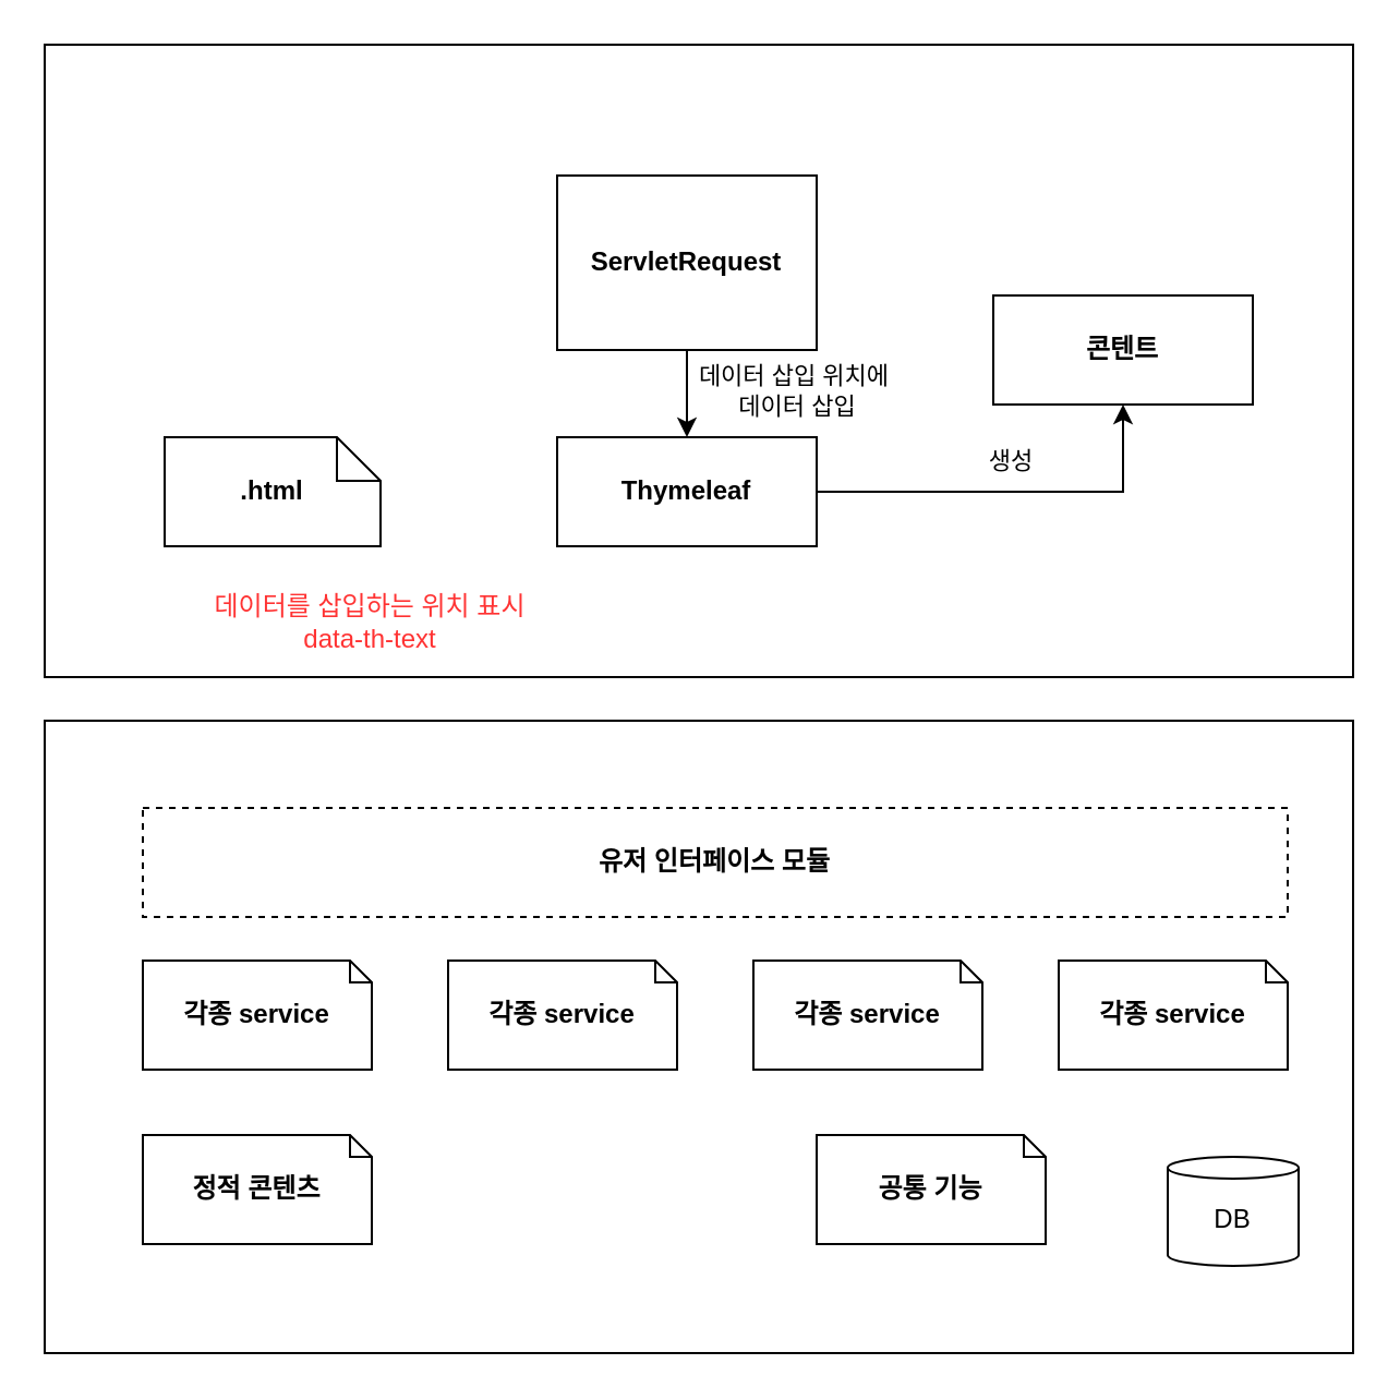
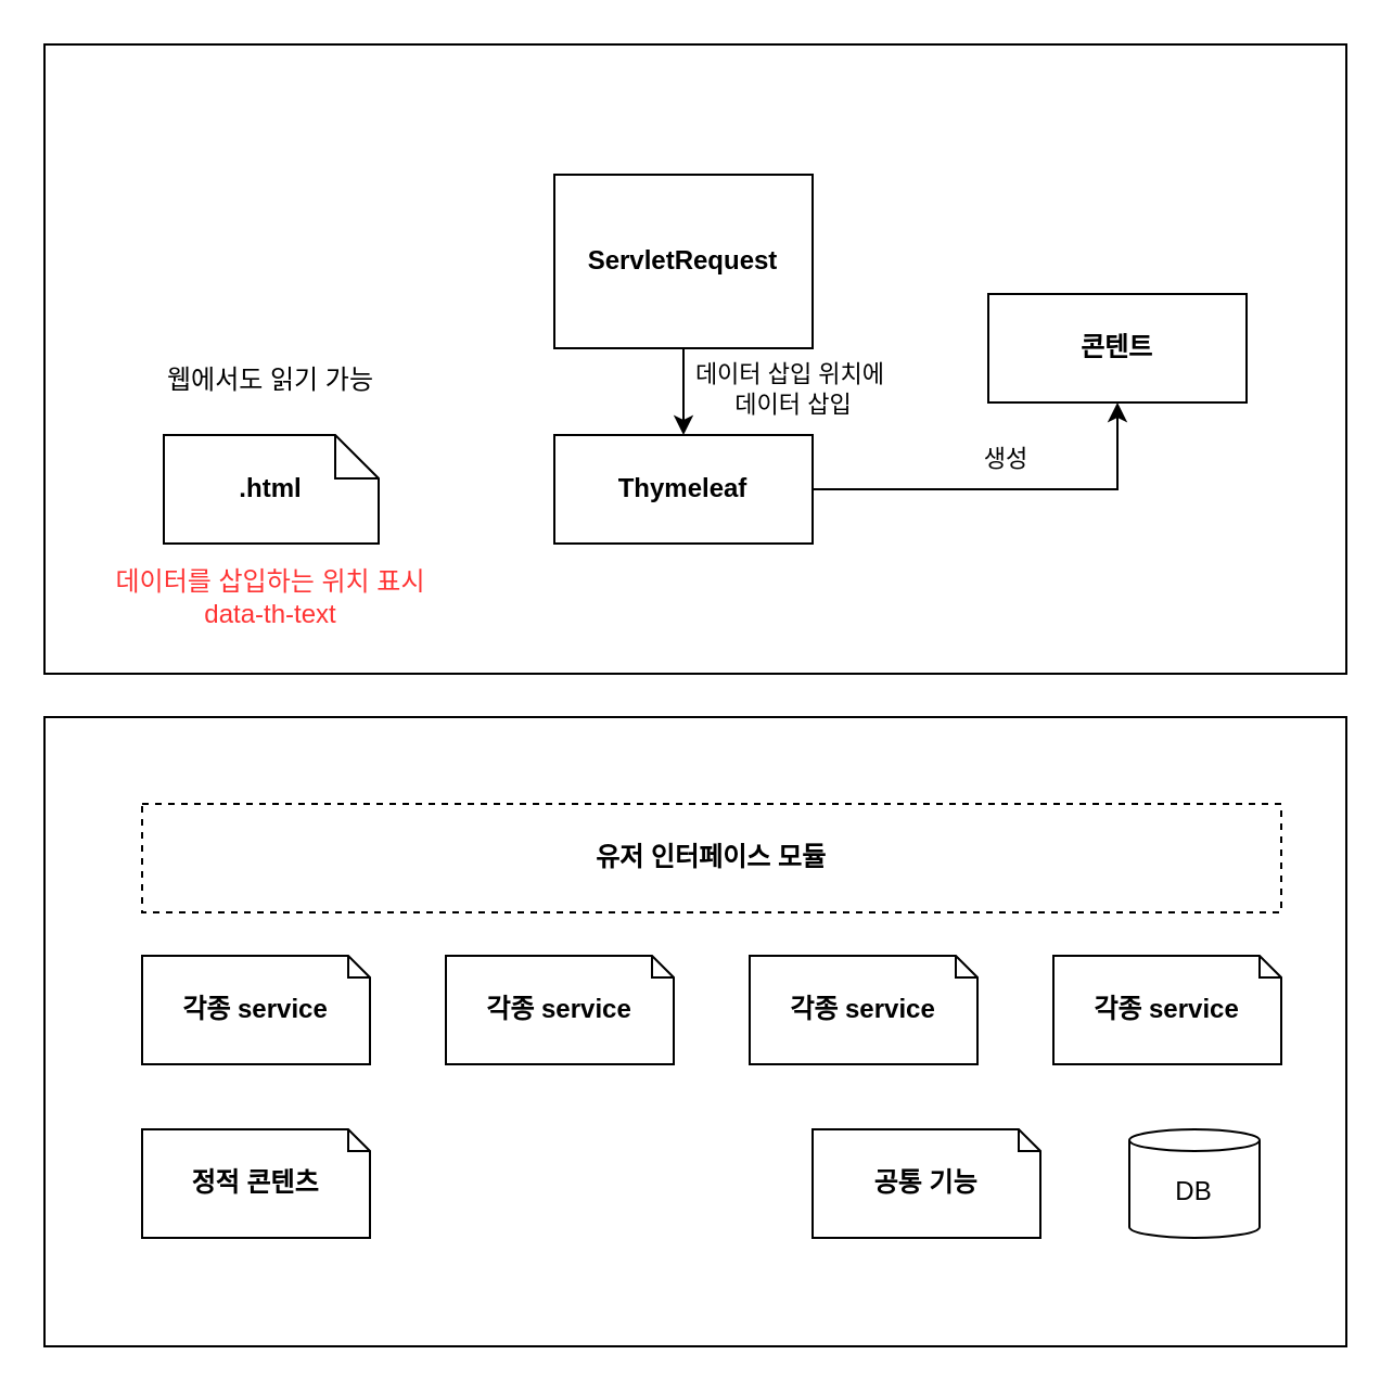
  <mxCell id="0" />
  <mxCell id="1" parent="0" />
  <mxCell id="2" value="" style="rounded=0;whiteSpace=wrap;html=1;" vertex="1" parent="1"><mxGeometry x="20" y="20" width="600" height="290" as="geometry" /></mxCell>
  <mxCell id="3" value=".html" style="shape=note;size=20;whiteSpace=wrap;html=1;fontStyle=1" vertex="1" parent="1"><mxGeometry x="75" y="200" width="99" height="50" as="geometry" /></mxCell>
  <mxCell id="4" value="" style="edgeStyle=orthogonalEdgeStyle;rounded=0;orthogonalLoop=1;jettySize=auto;html=1;" edge="1" parent="1" source="6" target="7"><mxGeometry relative="1" as="geometry" /></mxCell>
  <mxCell id="5" value="생성" style="edgeLabel;html=1;align=center;verticalAlign=middle;resizable=0;points=[];" vertex="1" connectable="0" parent="4"><mxGeometry x="-0.025" y="2" relative="1" as="geometry"><mxPoint y="-13" as="offset" /></mxGeometry></mxCell>
  <mxCell id="6" value="Thymeleaf" style="html=1;whiteSpace=wrap;fontStyle=1" vertex="1" parent="1"><mxGeometry x="255" y="200" width="119" height="50" as="geometry" /></mxCell>
  <mxCell id="7" value="콘텐트" style="html=1;whiteSpace=wrap;fontStyle=1" vertex="1" parent="1"><mxGeometry x="455" y="135" width="119" height="50" as="geometry" /></mxCell>
  <mxCell id="8" value="" style="edgeStyle=orthogonalEdgeStyle;rounded=0;orthogonalLoop=1;jettySize=auto;html=1;" edge="1" parent="1" source="10" target="6"><mxGeometry relative="1" as="geometry" /></mxCell>
  <mxCell id="9" value="데이터 삽입 위치에&amp;nbsp;&lt;div&gt;데이터 삽입&lt;/div&gt;" style="edgeLabel;html=1;align=center;verticalAlign=middle;resizable=0;points=[];" vertex="1" connectable="0" parent="8"><mxGeometry x="-0.114" y="4" relative="1" as="geometry"><mxPoint x="46" as="offset" /></mxGeometry></mxCell>
  <mxCell id="10" value="ServletRequest" style="html=1;whiteSpace=wrap;fontStyle=1" vertex="1" parent="1"><mxGeometry x="255" y="80" width="119" height="80" as="geometry" /></mxCell>
- <mxCell id="11" value="데이터를 삽입하는 위치 표시&lt;div&gt;data-th-text&lt;/div&gt;" style="text;html=1;align=center;verticalAlign=middle;whiteSpace=wrap;rounded=0;fontColor=#FF3333;" vertex="1" parent="1"><mxGeometry x="95" y="270" width="149" height="30" as="geometry" /></mxCell>
+ <mxCell id="11" value="데이터를 삽입하는 위치 표시&lt;div&gt;data-th-text&lt;/div&gt;" style="text;html=1;align=center;verticalAlign=middle;whiteSpace=wrap;rounded=0;fontColor=#FF3333;" vertex="1" parent="1"><mxGeometry x="50" y="260" width="149" height="30" as="geometry" /></mxCell>
+ <mxCell id="12" value="웹에서도 읽기 가능" style="text;html=1;align=center;verticalAlign=middle;whiteSpace=wrap;rounded=0;" vertex="1" parent="1"><mxGeometry x="50" y="160" width="149" height="30" as="geometry" /></mxCell>
  <mxCell id="13" value="" style="rounded=0;whiteSpace=wrap;html=1;" vertex="1" parent="1"><mxGeometry x="20" y="330" width="600" height="290" as="geometry" /></mxCell>
  <mxCell id="14" value="유저 인터페이스 모듈" style="html=1;whiteSpace=wrap;fontStyle=1;dashed=1;" vertex="1" parent="1"><mxGeometry x="65" y="370" width="525" height="50" as="geometry" /></mxCell>
  <mxCell id="15" value="각종 service" style="shape=note;size=10;whiteSpace=wrap;html=1;fontStyle=1" vertex="1" parent="1"><mxGeometry x="65" y="440" width="105" height="50" as="geometry" /></mxCell>
  <mxCell id="16" value="공통 기능" style="shape=note;size=10;whiteSpace=wrap;html=1;fontStyle=1" vertex="1" parent="1"><mxGeometry x="374" y="520" width="105" height="50" as="geometry" /></mxCell>
- <mxCell id="17" value="DB" style="shape=cylinder3;whiteSpace=wrap;html=1;boundedLbl=1;backgroundOutline=1;size=5;" vertex="1" parent="1"><mxGeometry x="535" y="530" width="60" height="50" as="geometry" /></mxCell>
+ <mxCell id="17" value="DB" style="shape=cylinder3;whiteSpace=wrap;html=1;boundedLbl=1;backgroundOutline=1;size=5;" vertex="1" parent="1"><mxGeometry x="520" y="520" width="60" height="50" as="geometry" /></mxCell>
  <mxCell id="18" value="정적 콘텐츠" style="shape=note;size=10;whiteSpace=wrap;html=1;fontStyle=1" vertex="1" parent="1"><mxGeometry x="65" y="520" width="105" height="50" as="geometry" /></mxCell>
  <mxCell id="19" value="각종 service" style="shape=note;size=10;whiteSpace=wrap;html=1;fontStyle=1" vertex="1" parent="1"><mxGeometry x="205" y="440" width="105" height="50" as="geometry" /></mxCell>
  <mxCell id="20" value="각종 service" style="shape=note;size=10;whiteSpace=wrap;html=1;fontStyle=1" vertex="1" parent="1"><mxGeometry x="345" y="440" width="105" height="50" as="geometry" /></mxCell>
  <mxCell id="21" value="각종 service" style="shape=note;size=10;whiteSpace=wrap;html=1;fontStyle=1" vertex="1" parent="1"><mxGeometry x="485" y="440" width="105" height="50" as="geometry" /></mxCell>
